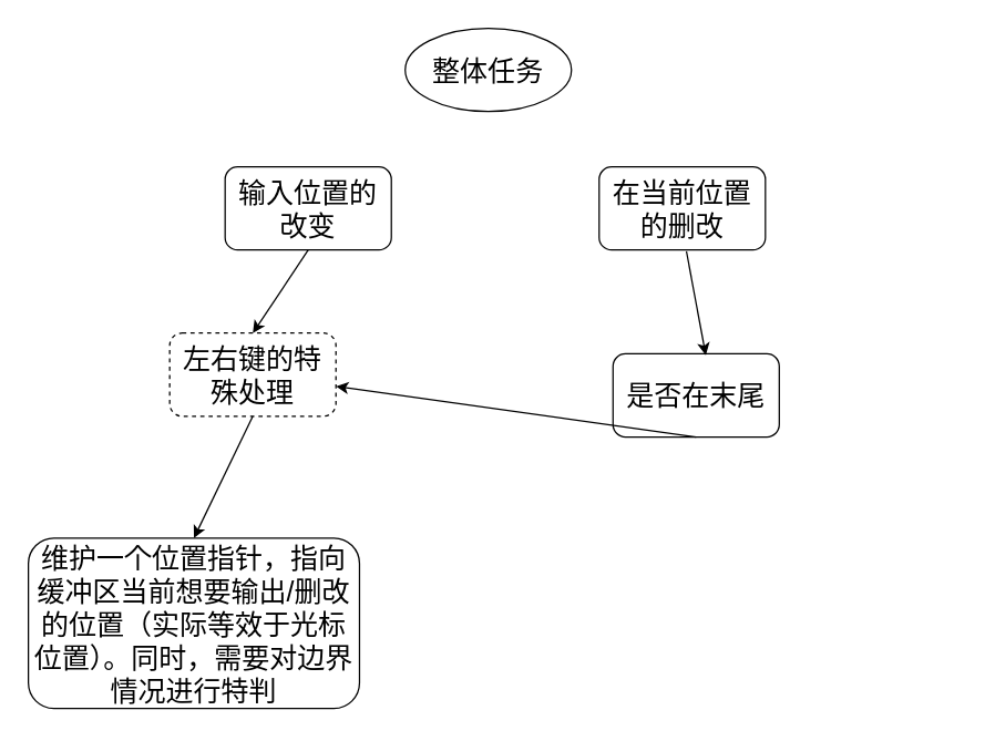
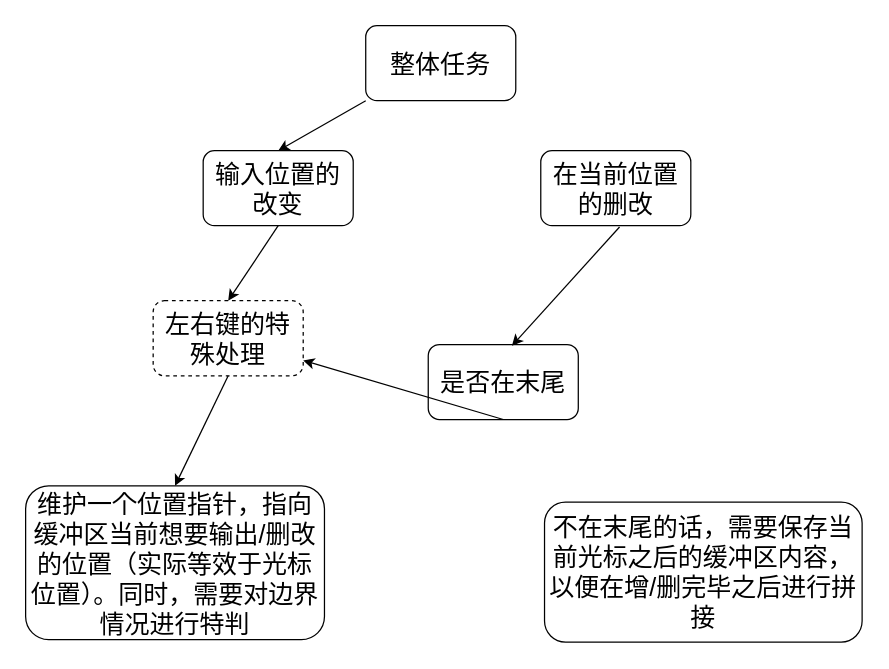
  <mxCell id="0" />
  <mxCell id="1" parent="0" />
- <mxCell id="2" value="&lt;font style=&quot;font-size: 20px;&quot;&gt;整体任务&lt;/font&gt;" style="ellipse;whiteSpace=wrap;html=1;" parent="1" vertex="1"><mxGeometry x="292" y="20" width="120" height="60" as="geometry" /></mxCell>
+ <mxCell id="2" value="&lt;font style=&quot;font-size: 20px;&quot;&gt;整体任务&lt;/font&gt;" style="rounded=1;whiteSpace=wrap;html=1;" parent="1" vertex="1"><mxGeometry x="292" y="20" width="120" height="60" as="geometry" /></mxCell>
  <mxCell id="3" value="输入位置的改变" style="rounded=1;whiteSpace=wrap;html=1;fontSize=20;" parent="1" vertex="1"><mxGeometry x="162" y="120" width="120" height="60" as="geometry" /></mxCell>
  <mxCell id="4" value="在当前位置的删改" style="rounded=1;whiteSpace=wrap;html=1;fontSize=20;" parent="1" vertex="1"><mxGeometry x="432" y="120" width="120" height="60" as="geometry" /></mxCell>
+ <mxCell id="5" value="" style="endArrow=classic;html=1;rounded=0;fontSize=20;exitX=0;exitY=1;exitDx=0;exitDy=0;entryX=0.5;entryY=0;entryDx=0;entryDy=0;" parent="1" source="2" target="3" edge="1"><mxGeometry width="50" height="50" relative="1" as="geometry"><mxPoint x="192" y="110" as="sourcePoint" /><mxPoint x="242" y="60" as="targetPoint" /></mxGeometry></mxCell>
  <mxCell id="6" value="左右键的特殊处理" style="rounded=1;whiteSpace=wrap;html=1;fontSize=20;dashed=1;" parent="1" vertex="1"><mxGeometry x="122" y="240" width="120" height="60" as="geometry" /></mxCell>
  <mxCell id="7" value="" style="endArrow=classic;html=1;rounded=0;fontSize=20;exitX=0.5;exitY=1;exitDx=0;exitDy=0;entryX=0.5;entryY=0;entryDx=0;entryDy=0;" parent="1" source="3" target="6" edge="1"><mxGeometry width="50" height="50" relative="1" as="geometry"><mxPoint x="212" y="240" as="sourcePoint" /><mxPoint x="262" y="190" as="targetPoint" /></mxGeometry></mxCell>
- <mxCell id="8" value="是否在末尾" style="rounded=1;whiteSpace=wrap;html=1;fontSize=20;" parent="1" vertex="1"><mxGeometry x="442" y="255" width="120" height="60" as="geometry" /></mxCell>
+ <mxCell id="8" value="是否在末尾" style="rounded=1;whiteSpace=wrap;html=1;fontSize=20;" parent="1" vertex="1"><mxGeometry x="342" y="275" width="120" height="60" as="geometry" /></mxCell>
  <mxCell id="9" value="" style="endArrow=classic;html=1;rounded=0;fontSize=20;entryX=0.558;entryY=0.017;entryDx=0;entryDy=0;entryPerimeter=0;" parent="1" target="8" edge="1"><mxGeometry width="50" height="50" relative="1" as="geometry"><mxPoint x="495" y="181" as="sourcePoint" /><mxPoint x="495" y="252" as="targetPoint" /><Array as="points" /></mxGeometry></mxCell>
  <mxCell id="10" value="&lt;font style=&quot;font-size: 20px;&quot;&gt;维护一个位置指针，指向缓冲区当前想要输出/删改的位置（实际等效于光标位置）。同时，需要对边界情况进行特判&lt;/font&gt;" style="rounded=1;whiteSpace=wrap;html=1;" vertex="1" parent="1"><mxGeometry x="20" y="388" width="239" height="123" as="geometry" /></mxCell>
  <mxCell id="11" value="" style="endArrow=classic;html=1;rounded=0;exitX=0.5;exitY=1;exitDx=0;exitDy=0;entryX=0.5;entryY=0;entryDx=0;entryDy=0;" edge="1" parent="1" source="6" target="10"><mxGeometry width="50" height="50" relative="1" as="geometry"><mxPoint x="159" y="347" as="sourcePoint" /><mxPoint x="209" y="297" as="targetPoint" /></mxGeometry></mxCell>
+ <mxCell id="12" value="不在末尾的话，需要保存当前光标之后的缓冲区内容，以便在增/删完毕之后进行拼接" style="rounded=1;whiteSpace=wrap;html=1;fontSize=20;" vertex="1" parent="1"><mxGeometry x="435" y="401" width="254" height="112" as="geometry" /></mxCell>
  <mxCell id="13" value="" style="endArrow=classic;html=1;rounded=0;fontSize=20;exitX=0.5;exitY=1;exitDx=0;exitDy=0;" edge="1" parent="1" source="8" target="6"><mxGeometry width="50" height="50" relative="1" as="geometry"><mxPoint x="365" y="371" as="sourcePoint" /><mxPoint x="415" y="321" as="targetPoint" /></mxGeometry></mxCell>
